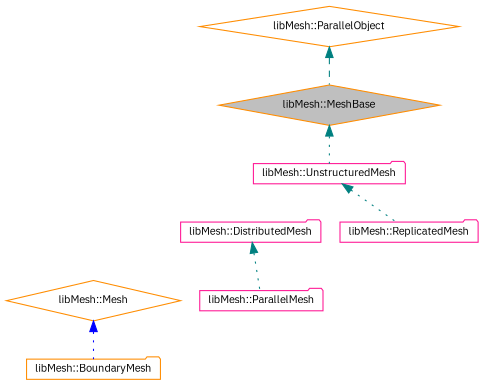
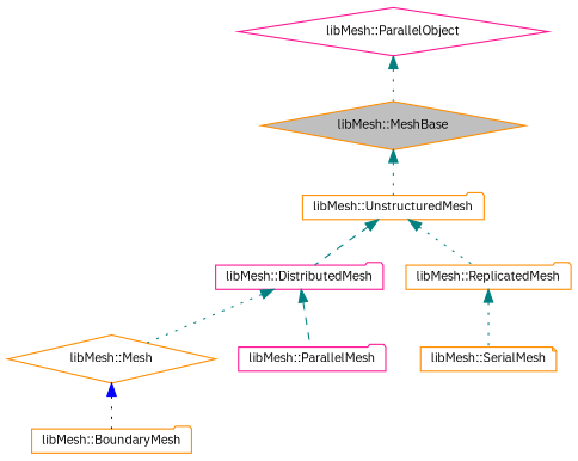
  digraph {
    fontname="IBM Plex Sans"
    node [color=darkorange fillcolor=white fontname="IBM Plex Sans" fontsize=10 shape=folder style=filled]
    edge [color=teal dir=back fontname="IBM Plex Sans" fontsize=10 labelfontname=Helvetica labelfontsize=10 style=dotted]
    n1 [fillcolor=grey75 fontcolor=black height=0.2 label="libMesh::MeshBase" shape=diamond width=0.4]
-   n2 [color=deeppink height=0.2 label="libMesh::UnstructuredMesh" width=0.4]
+   n2 [height=0.2 label="libMesh::UnstructuredMesh" width=0.4]
    n3 [color=deeppink height=0.2 label="libMesh::DistributedMesh" width=0.4]
-   n4 [color=deeppink height=0.2 label="libMesh::ReplicatedMesh" width=0.4]
-   n5 [height=0.2 label="libMesh::ParallelObject" shape=diamond width=0.4]
+   n4 [height=0.2 label="libMesh::ReplicatedMesh" width=0.4]
+   n5 [color=deeppink height=0.2 label="libMesh::ParallelObject" shape=diamond width=0.4]
    n6 [height=0.2 label="libMesh::Mesh" shape=diamond width=0.4]
    n7 [color=deeppink height=0.2 label="libMesh::ParallelMesh" width=0.4]
+   n8 [height=0.2 label="libMesh::SerialMesh" shape=note width=0.4]
    n9 [height=0.2 label="libMesh::BoundaryMesh" width=0.4]
    n1 -> n2
+   n2 -> n3 [style=dashed]
    n2 -> n4
-   n3 -> n7
-   n5 -> n1 [style=dashed]
+   n3 -> n6
+   n3 -> n7 [style=dashed]
+   n4 -> n8
+   n5 -> n1
    n6 -> n9 [color=blue]
  }
